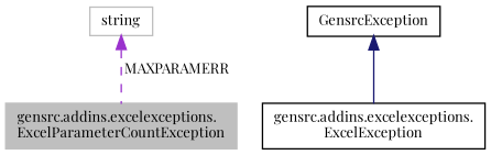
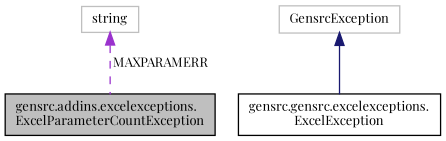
  digraph {
    fontname="Playfair Display"
    node [color=black fillcolor=white fontname="Playfair Display" fontsize=10 shape=record style=filled]
    edge [dir=back fontname="Playfair Display" fontsize=10 labelfontname=Helvetica labelfontsize=10]
-   n1 [color=grey75 fillcolor=grey75 fontcolor=black height=0.2 label="gensrc.addins.excelexceptions.\lExcelParameterCountException" width=0.4]
-   n2 [height=0.2 label="gensrc.addins.excelexceptions.\lExcelException" width=0.4]
-   n3 [height=0.2 label=GensrcException width=0.4]
+   n1 [fillcolor=grey75 fontcolor=black height=0.2 label="gensrc.addins.excelexceptions.\lExcelParameterCountException" width=0.4]
+   n2 [height=0.2 label="gensrc.gensrc.excelexceptions.\lExcelException" width=0.4]
+   n3 [color=grey75 height=0.2 label=GensrcException width=0.4]
    n4 [color=grey75 height=0.2 label=string width=0.4]
    n3 -> n2 [color=midnightblue style=solid]
    n4 -> n1 [color=darkorchid3 label=" MAXPARAMERR" style=dashed]
  }
